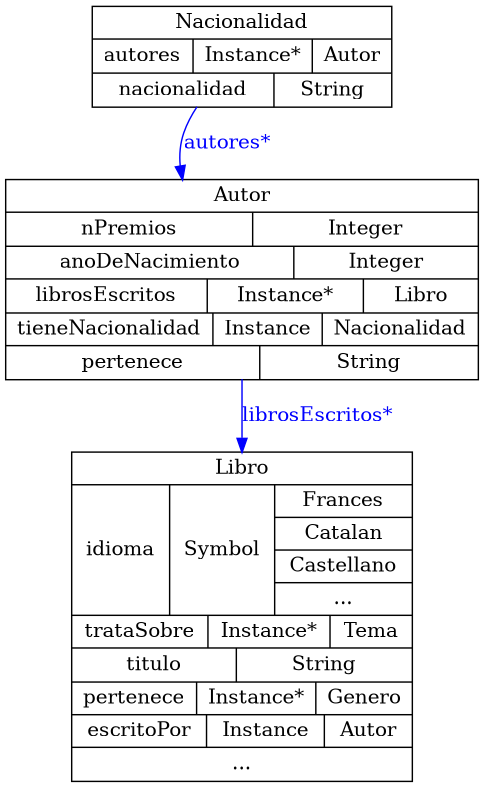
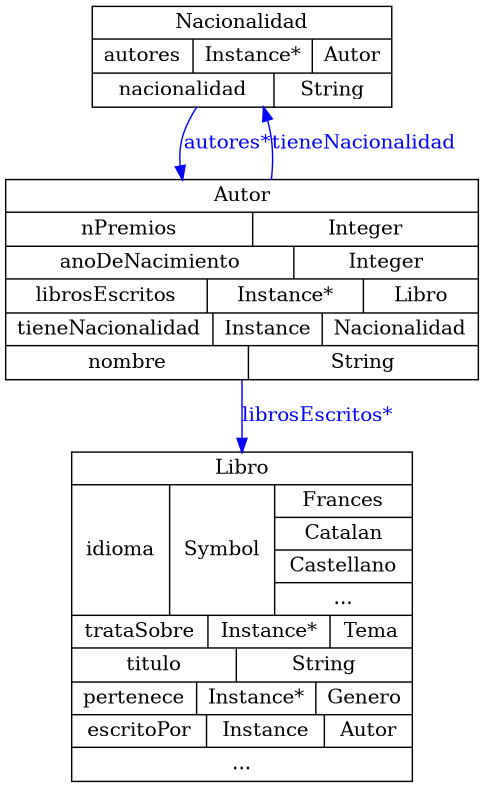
  digraph {
    fontname="DejaVu Serif"
    node [color="0.0,0.0,0.0" fontcolor="0.0,0.0,0.0" fontname="DejaVu Serif" shape=record]
    edge [color="0.6666667,1.0,1.0" fontcolor="0.6666667,1.0,1.0" fontname="DejaVu Serif" style=filled]
    n1 [height=0.97222 label="{Nacionalidad|{autores|Instance*|{Autor}}|{nacionalidad|String}}" width=2.3889]
-   n2 [height=1.9306 label="{Autor|{nPremios|Integer}|{anoDeNacimiento|Integer}|{librosEscritos|Instance*|{Libro}}|{tieneNacionalidad|Instance|{Nacionalidad}}|{pertenece|String}}" width=3.6944]
+   n2 [height=1.9306 label="{Autor|{nPremios|Integer}|{anoDeNacimiento|Integer}|{librosEscritos|Instance*|{Libro}}|{tieneNacionalidad|Instance|{Nacionalidad}}|{nombre|String}}" width=3.6944]
    n3 [height=3.2083 label="{Libro|{idioma|Symbol|{Frances|Catalan|Castellano|...}}|{trataSobre|Instance*|{Tema}}|{titulo|String}|{pertenece|Instance*|{Genero}}|{escritoPor|Instance|{Autor}}|{...}}" width=2.6667]
    n1 -> n2 [label="autores*"]
+   n2 -> n1 [label=tieneNacionalidad]
    n2 -> n3 [label="librosEscritos*"]
  }
